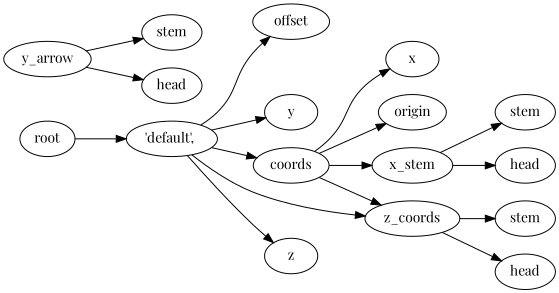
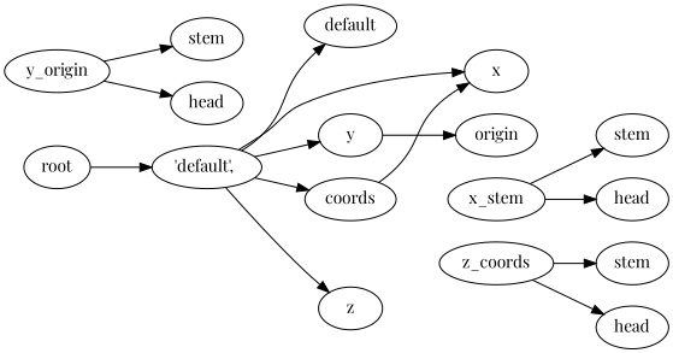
  digraph {
    fontname="Playfair Display"
    rankdir=LR
    node [fontname="Playfair Display"]
    edge [fontname="Playfair Display"]
    n1 [label=root]
    n2 [label="'default',\ "]
-   n3 [label=offset]
+   n3 [label=default]
    n4 [label=coords]
    n5 [label=x]
    n6 [label=y]
    n7 [label=z]
    n8 [label=origin]
    n9 [label=x_stem]
    n10 [label=z_coords]
    n11 [label=stem]
    n12 [label=head]
-   n13 [label=y_arrow]
+   n13 [label=y_origin]
    n14 [label=stem]
    n15 [label=head]
    n16 [label=stem]
    n17 [label=head]
    n1 -> n2
    n2 -> n3
    n2 -> n4
-   n2 -> n10
+   n2 -> n5
    n2 -> n6
    n2 -> n7
    n4 -> n5
-   n4 -> n8
-   n4 -> n9
-   n4 -> n10
+   n6 -> n8
    n9 -> n11
    n9 -> n12
    n10 -> n16
    n10 -> n17
    n13 -> n14
    n13 -> n15
  }
